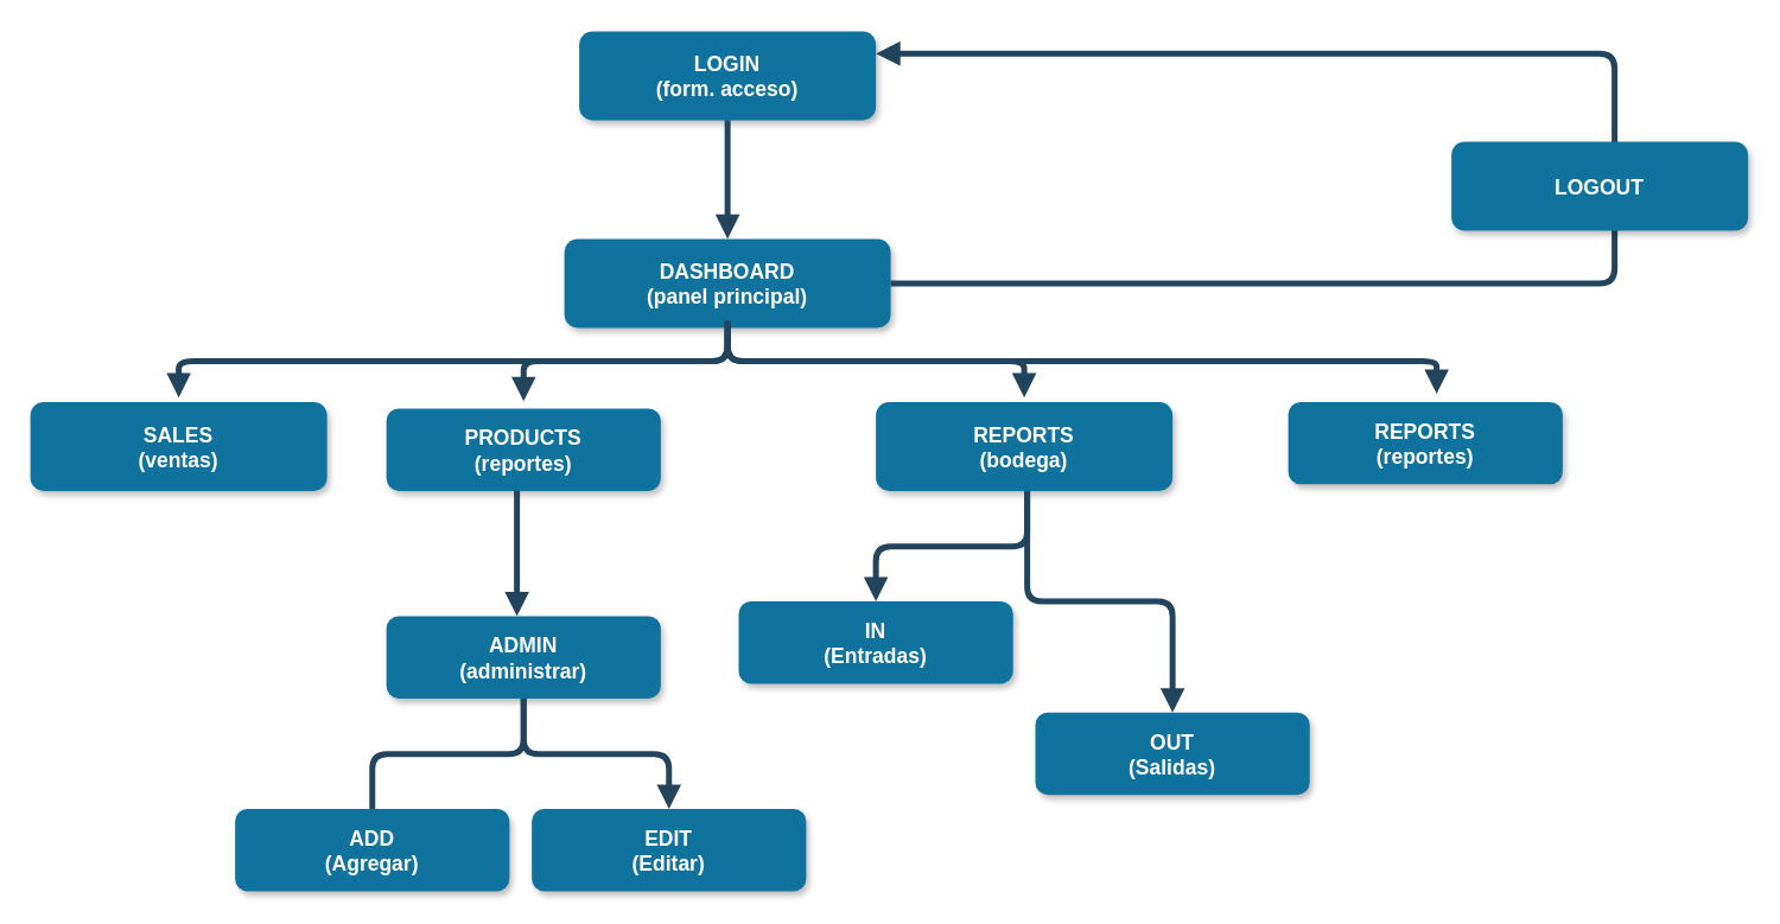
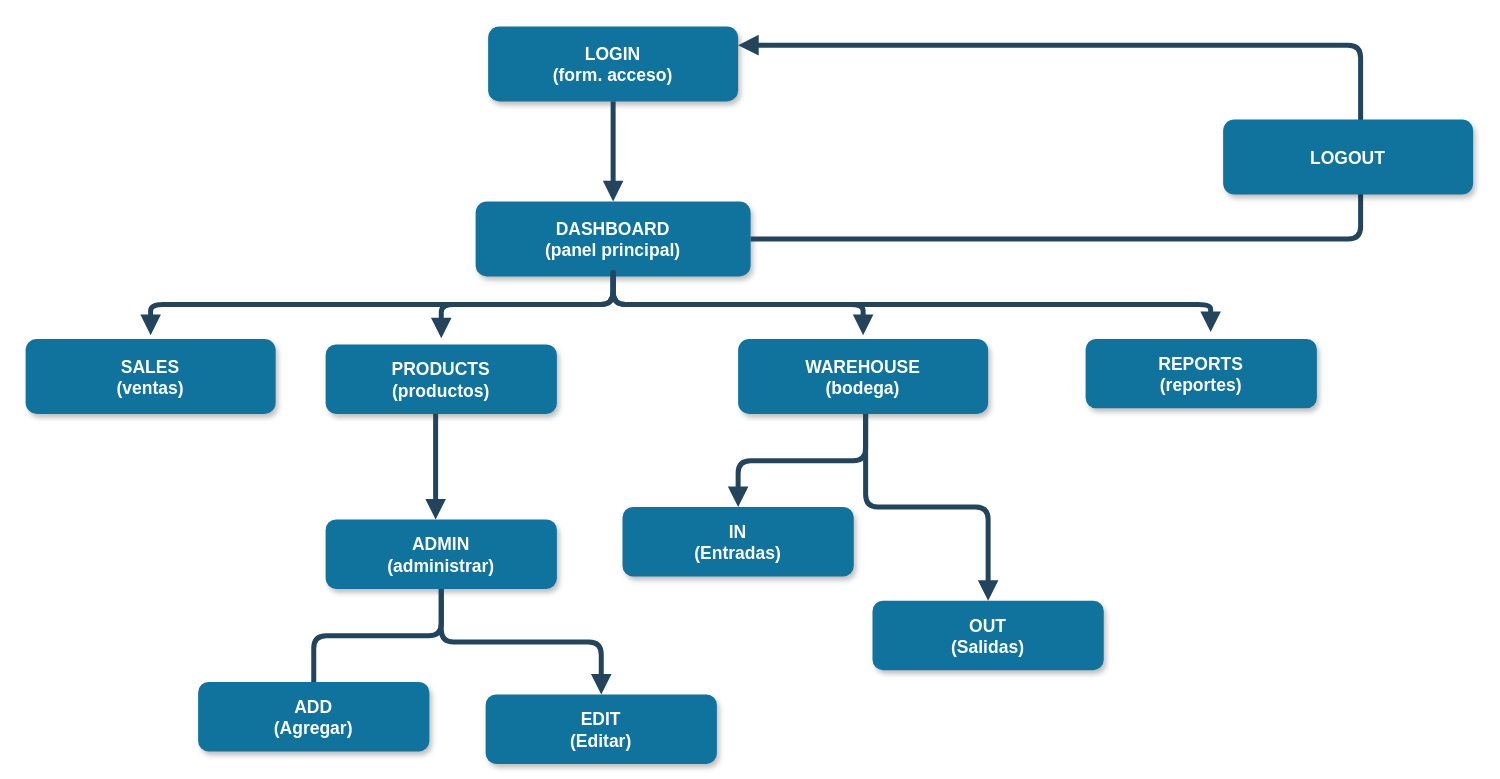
  <mxCell id="0" />
  <mxCell id="1" parent="0" />
  <mxCell id="2" value="LOGIN&#10;(form. acceso)" style="rounded=1;fillColor=#10739E;strokeColor=none;shadow=1;gradientColor=none;fontStyle=1;fontColor=#FFFFFF;fontSize=14;" parent="1" vertex="1"><mxGeometry x="390" y="20.5" width="200" height="60" as="geometry" /></mxCell>
  <mxCell id="3" value="DASHBOARD&#10;(panel principal)" style="rounded=1;fillColor=#10739E;strokeColor=none;shadow=1;gradientColor=none;fontStyle=1;fontColor=#FFFFFF;fontSize=14;" parent="1" vertex="1"><mxGeometry x="380" y="160.5" width="220" height="60" as="geometry" /></mxCell>
  <mxCell id="4" value="SALES&#10;(ventas)" style="rounded=1;fillColor=#10739E;strokeColor=none;shadow=1;gradientColor=none;fontStyle=1;fontColor=#FFFFFF;fontSize=14;" parent="1" vertex="1"><mxGeometry x="20" y="270.5" width="200" height="60" as="geometry" /></mxCell>
- <mxCell id="5" value="PRODUCTS&#10;(reportes)" style="rounded=1;fillColor=#10739E;strokeColor=none;shadow=1;gradientColor=none;fontStyle=1;fontColor=#FFFFFF;fontSize=14;" parent="1" vertex="1"><mxGeometry x="260" y="275" width="185" height="55.5" as="geometry" /></mxCell>
- <mxCell id="6" value="REPORTS&#10;(bodega)" style="rounded=1;fillColor=#10739E;strokeColor=none;shadow=1;gradientColor=none;fontStyle=1;fontColor=#FFFFFF;fontSize=14;" parent="1" vertex="1"><mxGeometry x="590" y="270.5" width="200" height="60" as="geometry" /></mxCell>
+ <mxCell id="5" value="PRODUCTS&#10;(productos)" style="rounded=1;fillColor=#10739E;strokeColor=none;shadow=1;gradientColor=none;fontStyle=1;fontColor=#FFFFFF;fontSize=14;" parent="1" vertex="1"><mxGeometry x="260" y="275" width="185" height="55.5" as="geometry" /></mxCell>
+ <mxCell id="6" value="WAREHOUSE&#10;(bodega)" style="rounded=1;fillColor=#10739E;strokeColor=none;shadow=1;gradientColor=none;fontStyle=1;fontColor=#FFFFFF;fontSize=14;" parent="1" vertex="1"><mxGeometry x="590" y="270.5" width="200" height="60" as="geometry" /></mxCell>
  <mxCell id="7" value="" style="edgeStyle=elbowEdgeStyle;elbow=vertical;strokeWidth=4;endArrow=block;endFill=1;fontStyle=1;strokeColor=#23445D;" parent="1" source="2" target="3" edge="1"><mxGeometry x="22" y="165.5" width="100" height="100" as="geometry"><mxPoint x="-260" y="80.5" as="sourcePoint" /><mxPoint x="-160" y="-19.5" as="targetPoint" /></mxGeometry></mxCell>
  <mxCell id="8" value="" style="edgeStyle=elbowEdgeStyle;elbow=vertical;strokeWidth=4;endArrow=block;endFill=1;fontStyle=1;strokeColor=#23445D;" parent="1" edge="1"><mxGeometry x="22" y="160.5" width="100" height="100" as="geometry"><mxPoint x="490" y="215.5" as="sourcePoint" /><mxPoint x="352.5" y="270" as="targetPoint" /></mxGeometry></mxCell>
  <mxCell id="9" value="" style="edgeStyle=elbowEdgeStyle;elbow=vertical;strokeWidth=4;endArrow=block;endFill=1;fontStyle=1;strokeColor=#23445D;" parent="1" edge="1"><mxGeometry x="22" y="162.5" width="100" height="100" as="geometry"><mxPoint x="490" y="217.5" as="sourcePoint" /><mxPoint x="120" y="267.5" as="targetPoint" /></mxGeometry></mxCell>
  <mxCell id="10" value="" style="edgeStyle=elbowEdgeStyle;elbow=vertical;strokeWidth=4;endArrow=block;endFill=1;fontStyle=1;strokeColor=#23445D;" parent="1" edge="1"><mxGeometry x="22" y="162.5" width="100" height="100" as="geometry"><mxPoint x="490" y="217.5" as="sourcePoint" /><mxPoint x="690" y="267.5" as="targetPoint" /></mxGeometry></mxCell>
  <mxCell id="11" value="" style="edgeStyle=elbowEdgeStyle;elbow=vertical;strokeWidth=4;endArrow=block;endFill=1;fontStyle=1;strokeColor=#23445D;" parent="1" edge="1"><mxGeometry x="-120" y="181" width="100" height="100" as="geometry"><mxPoint x="348" y="330.5" as="sourcePoint" /><mxPoint x="348" y="415" as="targetPoint" /><Array as="points"><mxPoint x="518" y="386" /></Array></mxGeometry></mxCell>
  <mxCell id="12" value="REPORTS&#10;(reportes)" style="rounded=1;fillColor=#10739E;strokeColor=none;shadow=1;gradientColor=none;fontStyle=1;fontColor=#FFFFFF;fontSize=14;" vertex="1" parent="1"><mxGeometry x="868" y="270.5" width="185" height="55.5" as="geometry" /></mxCell>
  <mxCell id="13" value="" style="edgeStyle=elbowEdgeStyle;elbow=vertical;strokeWidth=4;endArrow=block;endFill=1;fontStyle=1;strokeColor=#23445D;exitX=0.5;exitY=1;exitDx=0;exitDy=0;" edge="1" parent="1" source="3"><mxGeometry x="32" y="175.5" width="100" height="100" as="geometry"><mxPoint x="500" y="230.5" as="sourcePoint" /><mxPoint x="968" y="265" as="targetPoint" /></mxGeometry></mxCell>
  <mxCell id="14" value="ADMIN&#10;(administrar)" style="rounded=1;fillColor=#10739E;strokeColor=none;shadow=1;gradientColor=none;fontStyle=1;fontColor=#FFFFFF;fontSize=14;" vertex="1" parent="1"><mxGeometry x="260" y="415" width="185" height="55.5" as="geometry" /></mxCell>
  <mxCell id="15" value="ADD&#10;(Agregar)" style="rounded=1;fillColor=#10739E;strokeColor=none;shadow=1;gradientColor=none;fontStyle=1;fontColor=#FFFFFF;fontSize=14;" vertex="1" parent="1"><mxGeometry x="158" y="545" width="185" height="55.5" as="geometry" /></mxCell>
- <mxCell id="16" value="EDIT&#10;(Editar)" style="rounded=1;fillColor=#10739E;strokeColor=none;shadow=1;gradientColor=none;fontStyle=1;fontColor=#FFFFFF;fontSize=14;" vertex="1" parent="1"><mxGeometry x="358" y="545" width="185" height="55.5" as="geometry" /></mxCell>
+ <mxCell id="16" value="EDIT&#10;(Editar)" style="rounded=1;fillColor=#10739E;strokeColor=none;shadow=1;gradientColor=none;fontStyle=1;fontColor=#FFFFFF;fontSize=14;" vertex="1" parent="1"><mxGeometry x="388" y="555" width="185" height="55.5" as="geometry" /></mxCell>
  <mxCell id="17" value="" style="edgeStyle=elbowEdgeStyle;elbow=vertical;strokeWidth=4;endArrow=none;endFill=1;fontStyle=1;strokeColor=#23445D;entryX=0.5;entryY=0;entryDx=0;entryDy=0;exitX=0.5;exitY=1;exitDx=0;exitDy=0;" edge="1" parent="1" source="14" target="15"><mxGeometry x="-110.5" y="415.5" width="100" height="100" as="geometry"><mxPoint x="58" y="465" as="sourcePoint" /><mxPoint x="220" y="525" as="targetPoint" /></mxGeometry></mxCell>
  <mxCell id="18" value="" style="edgeStyle=elbowEdgeStyle;elbow=vertical;strokeWidth=4;endArrow=block;endFill=1;fontStyle=1;strokeColor=#23445D;entryX=0.5;entryY=0;entryDx=0;entryDy=0;exitX=0.5;exitY=1;exitDx=0;exitDy=0;" edge="1" parent="1" source="14" target="16"><mxGeometry x="-100.5" y="425.5" width="100" height="100" as="geometry"><mxPoint x="367.5" y="480.5" as="sourcePoint" /><mxPoint x="230" y="535" as="targetPoint" /></mxGeometry></mxCell>
  <mxCell id="19" value="IN&#10;(Entradas)" style="rounded=1;fillColor=#10739E;strokeColor=none;shadow=1;gradientColor=none;fontStyle=1;fontColor=#FFFFFF;fontSize=14;" vertex="1" parent="1"><mxGeometry x="497.5" y="405" width="185" height="55.5" as="geometry" /></mxCell>
  <mxCell id="20" value="OUT&#10;(Salidas)" style="rounded=1;fillColor=#10739E;strokeColor=none;shadow=1;gradientColor=none;fontStyle=1;fontColor=#FFFFFF;fontSize=14;" vertex="1" parent="1"><mxGeometry x="697.5" y="480" width="185" height="55.5" as="geometry" /></mxCell>
  <mxCell id="21" value="" style="edgeStyle=elbowEdgeStyle;elbow=vertical;strokeWidth=4;endArrow=block;endFill=1;fontStyle=1;strokeColor=#23445D;entryX=0.5;entryY=0;entryDx=0;entryDy=0;exitX=0.5;exitY=1;exitDx=0;exitDy=0;" edge="1" target="20" parent="1"><mxGeometry x="239" y="285.5" width="100" height="100" as="geometry"><mxPoint x="692" y="330.5" as="sourcePoint" /><mxPoint x="569.5" y="395" as="targetPoint" /></mxGeometry></mxCell>
  <mxCell id="22" value="" style="edgeStyle=elbowEdgeStyle;elbow=vertical;strokeWidth=4;endArrow=block;endFill=1;fontStyle=1;strokeColor=#23445D;entryX=0.5;entryY=0;entryDx=0;entryDy=0;exitX=0.5;exitY=1;exitDx=0;exitDy=0;" edge="1" target="19" parent="1"><mxGeometry x="229" y="275.5" width="100" height="100" as="geometry"><mxPoint x="692" y="330.5" as="sourcePoint" /><mxPoint x="559.5" y="385" as="targetPoint" /></mxGeometry></mxCell>
  <mxCell id="23" value="" style="edgeStyle=elbowEdgeStyle;elbow=vertical;strokeWidth=4;endArrow=block;endFill=1;fontStyle=1;strokeColor=#23445D;exitX=1;exitY=0.5;exitDx=0;exitDy=0;entryX=1;entryY=0.25;entryDx=0;entryDy=0;" edge="1" parent="1" source="3" target="2"><mxGeometry x="200" y="123.25" width="100" height="100" as="geometry"><mxPoint x="658" y="168.25" as="sourcePoint" /><mxPoint x="1136" y="212.75" as="targetPoint" /><Array as="points"><mxPoint x="1088" y="95" /></Array></mxGeometry></mxCell>
  <mxCell id="24" value="LOGOUT" style="rounded=1;fillColor=#10739E;strokeColor=none;shadow=1;gradientColor=none;fontStyle=1;fontColor=#FFFFFF;fontSize=14;" vertex="1" parent="1"><mxGeometry x="978" y="95" width="200" height="60" as="geometry" /></mxCell>
